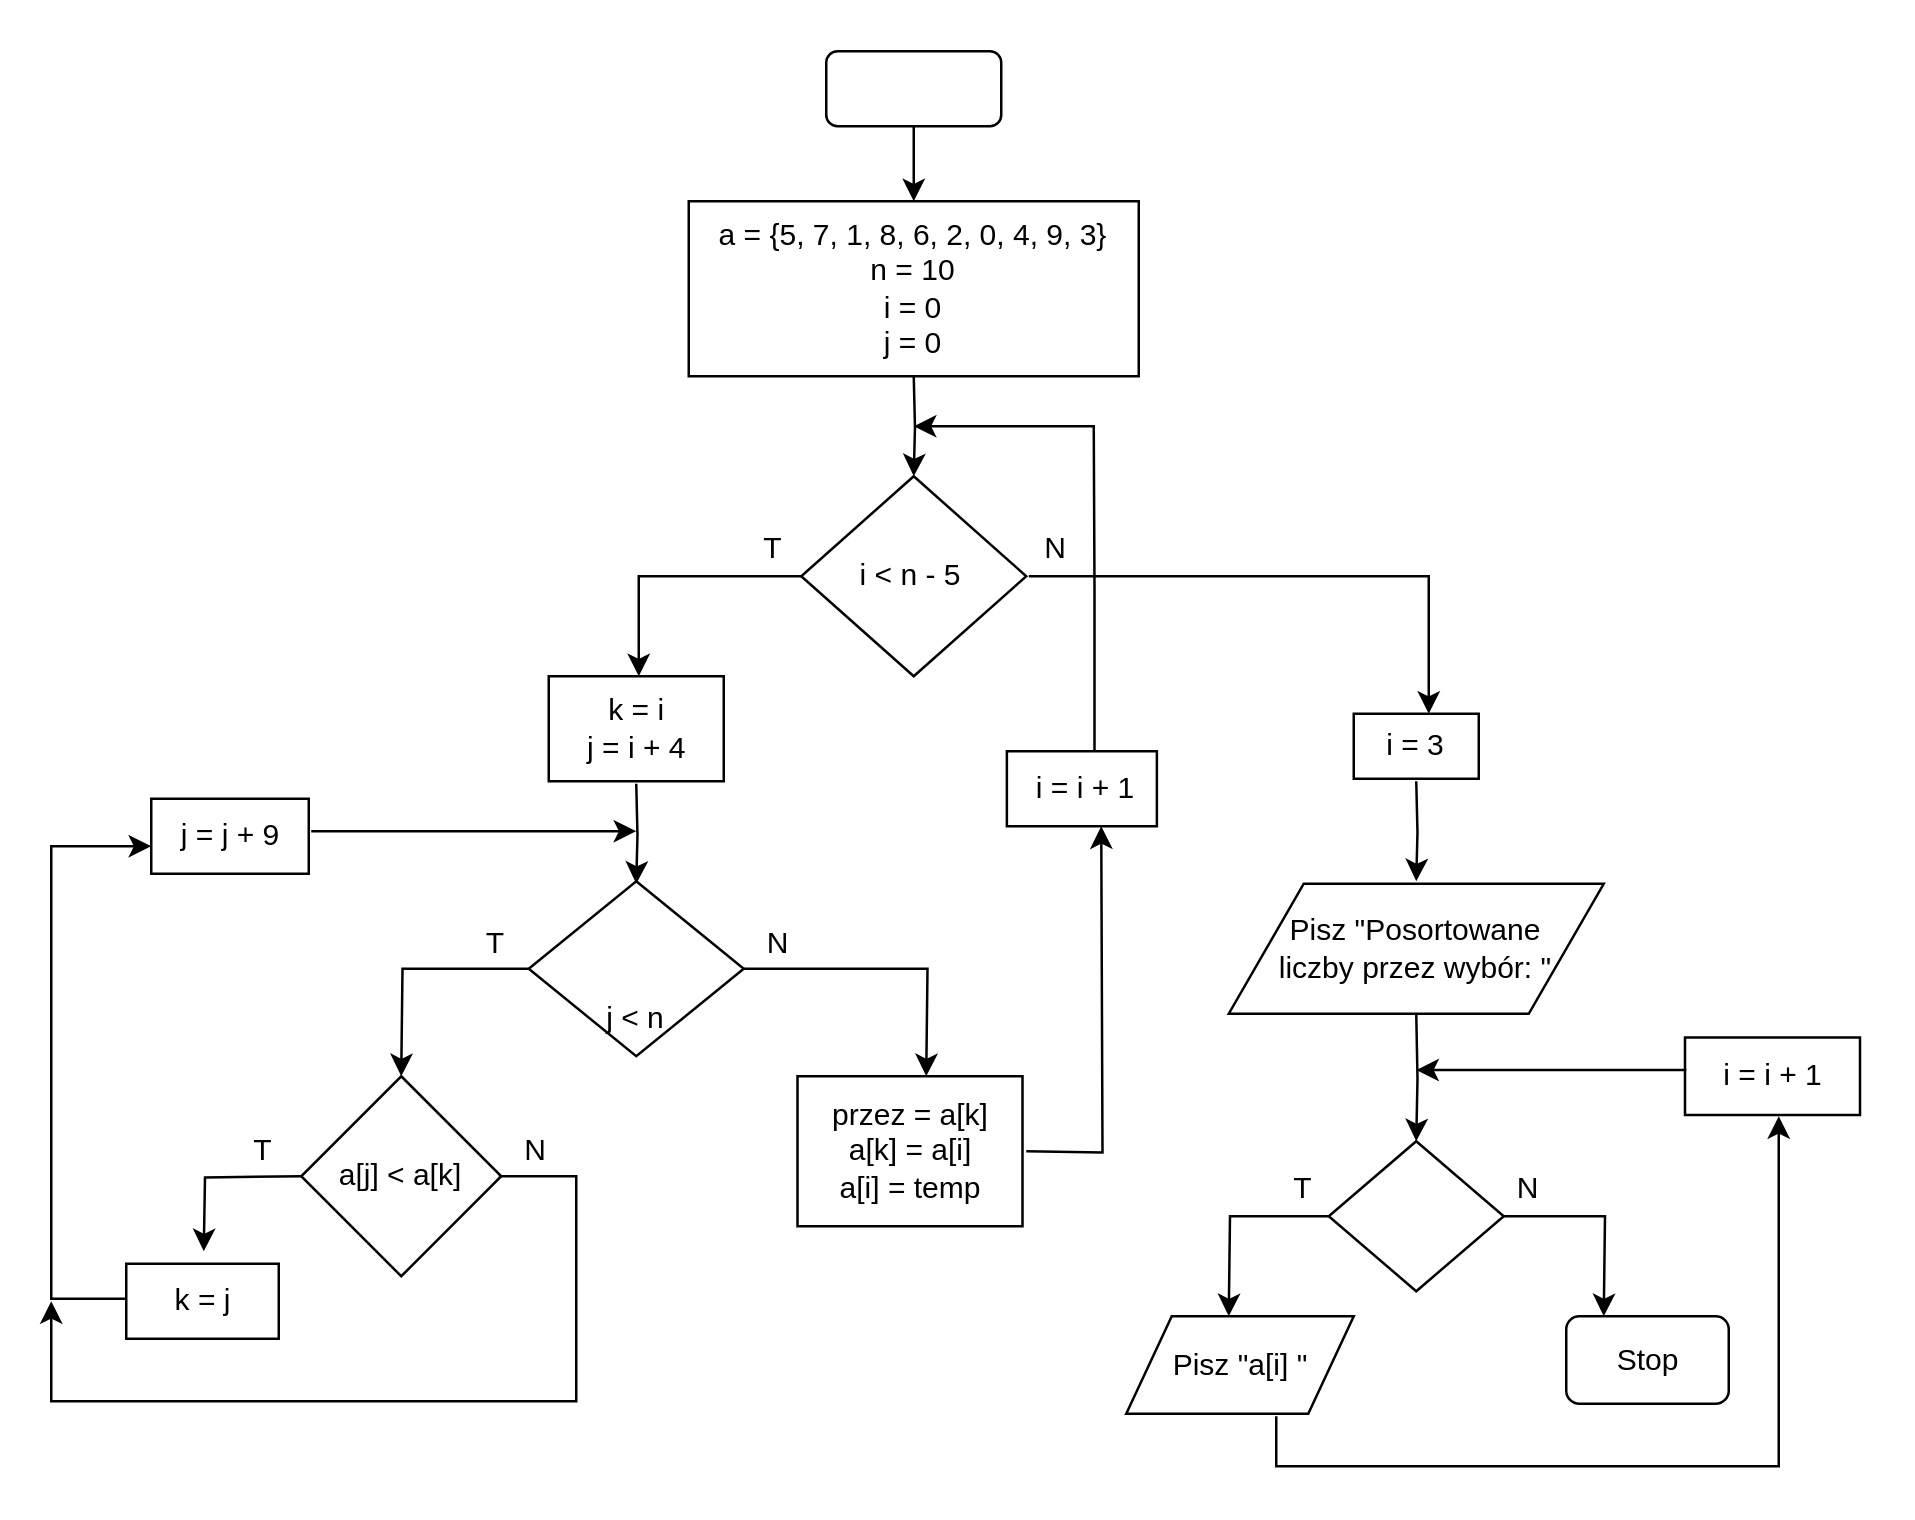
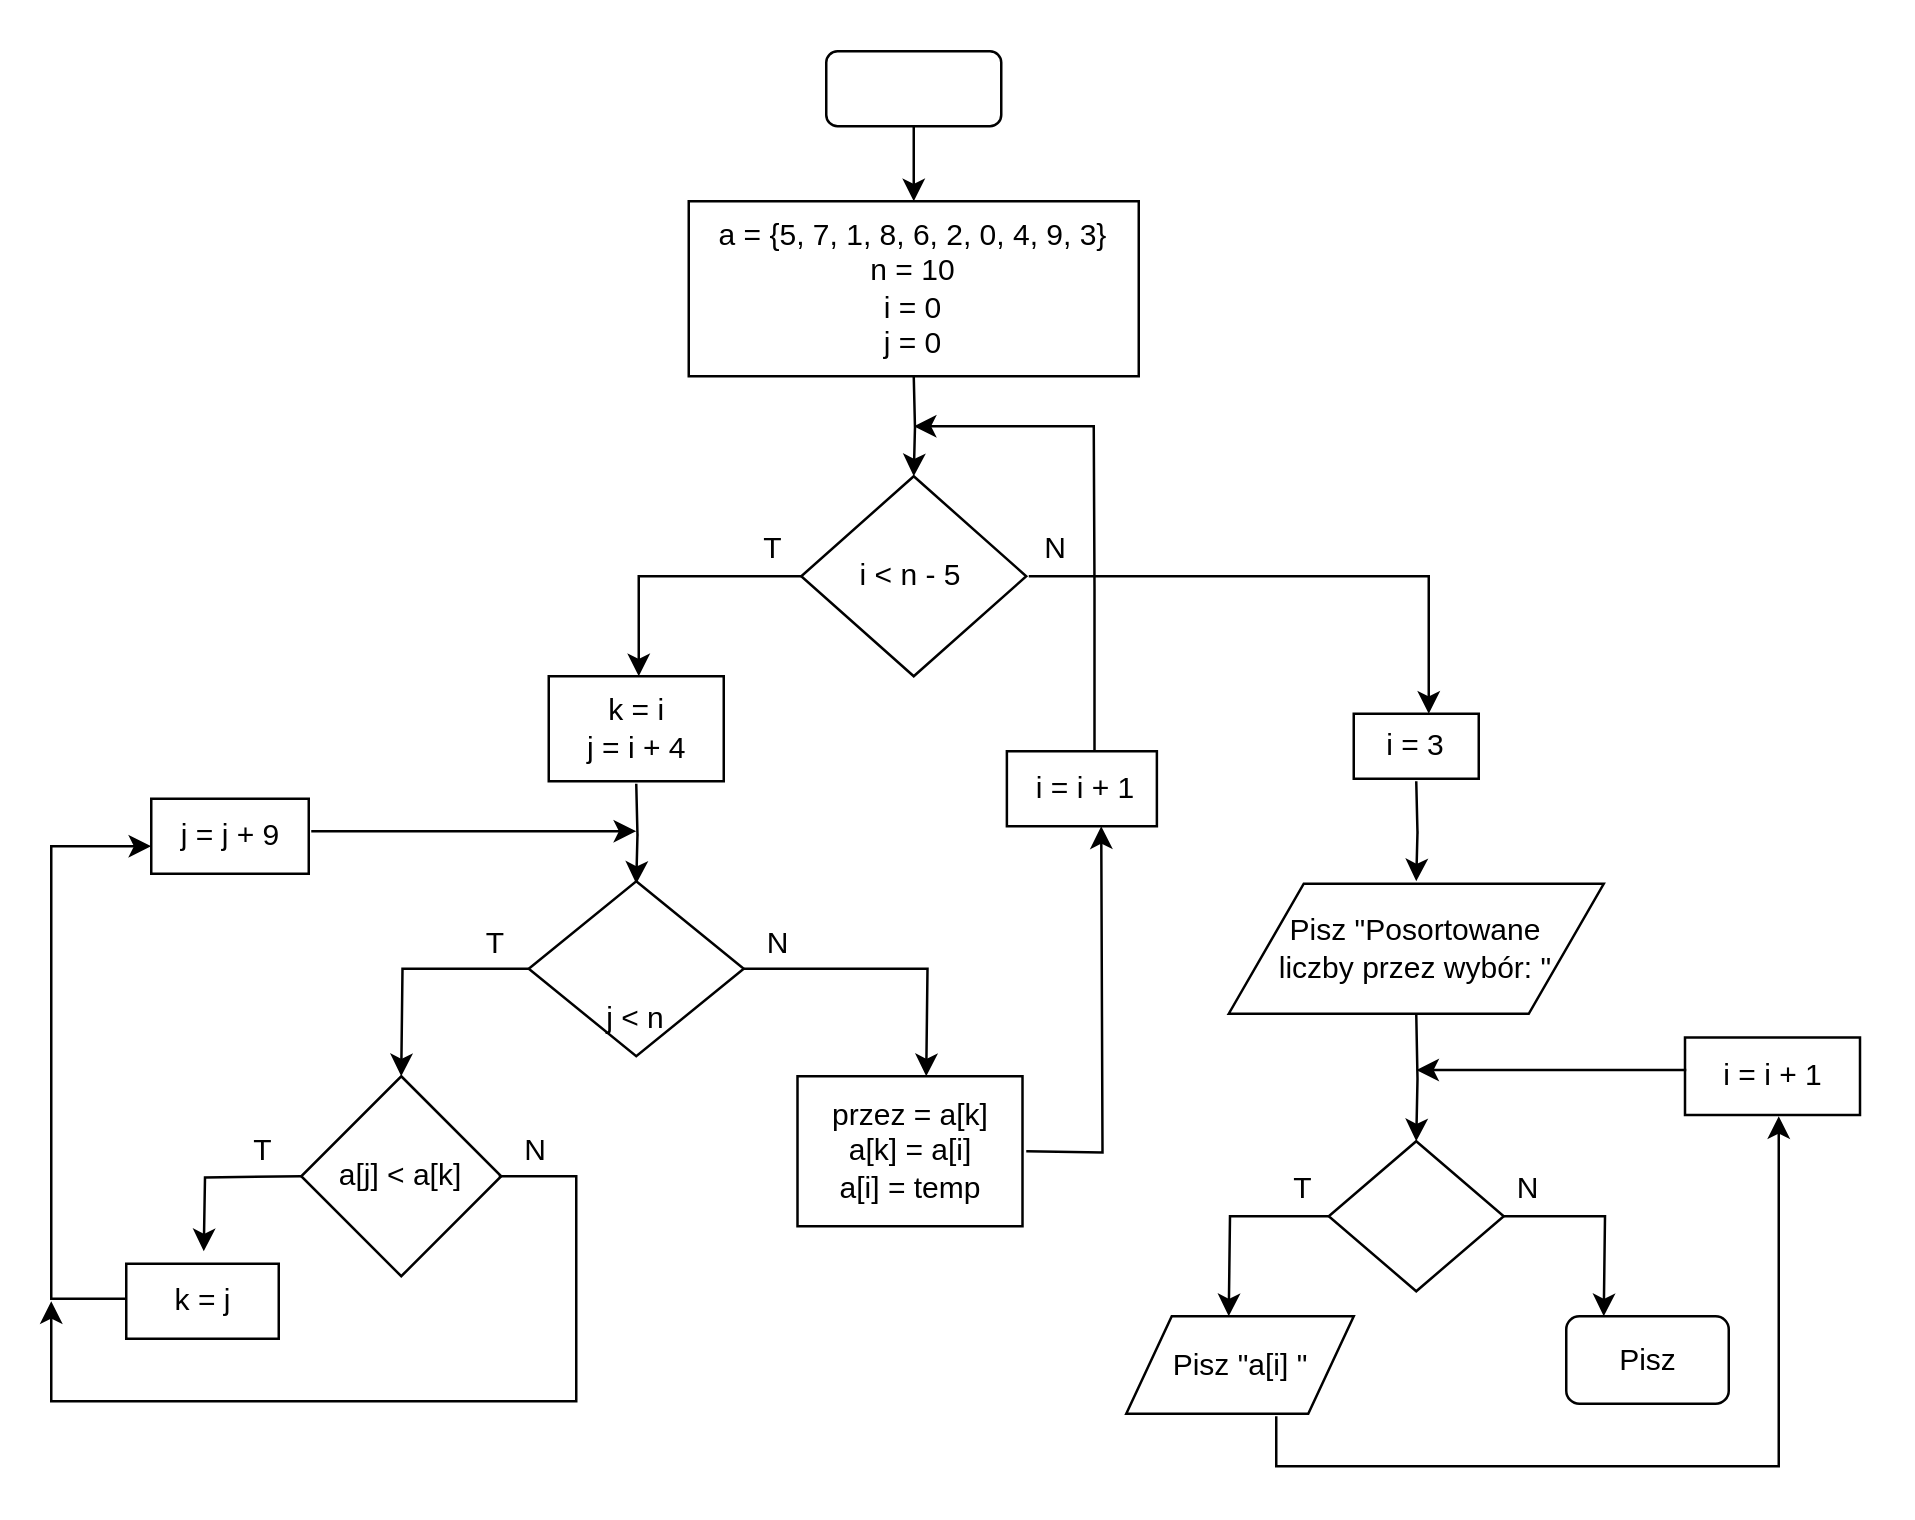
  <mxCell id="0" />
  <mxCell id="1" parent="0" />
  <mxCell id="2" value="" style="edgeStyle=orthogonalEdgeStyle;rounded=0;orthogonalLoop=1;jettySize=auto;html=1;" edge="1" parent="1" source="3"><mxGeometry relative="1" as="geometry"><mxPoint x="365" y="80" as="targetPoint" /></mxGeometry></mxCell>
  <mxCell id="3" value="" style="rounded=1;whiteSpace=wrap;html=1;" vertex="1" parent="1"><mxGeometry x="330" y="20" width="70" height="30" as="geometry" /></mxCell>
  <mxCell id="4" value="" style="rounded=0;whiteSpace=wrap;html=1;" vertex="1" parent="1"><mxGeometry x="275" y="80" width="180" height="70" as="geometry" /></mxCell>
  <mxCell id="5" value="" style="edgeStyle=orthogonalEdgeStyle;rounded=0;orthogonalLoop=1;jettySize=auto;html=1;exitX=0.5;exitY=1;exitDx=0;exitDy=0;" edge="1" parent="1"><mxGeometry relative="1" as="geometry"><mxPoint x="365" y="190" as="targetPoint" /><mxPoint x="365" y="150" as="sourcePoint" /></mxGeometry></mxCell>
  <mxCell id="6" value="a = {5, 7, 1, 8, 6, 2, 0, 4, 9, 3}&lt;br&gt;n = 10&lt;br&gt;i = 0&lt;br&gt;j = 0" style="text;html=1;strokeColor=none;fillColor=none;align=center;verticalAlign=middle;whiteSpace=wrap;rounded=0;" vertex="1" parent="1"><mxGeometry x="280" y="85" width="170" height="60" as="geometry" /></mxCell>
  <mxCell id="7" value="" style="edgeStyle=orthogonalEdgeStyle;rounded=0;orthogonalLoop=1;jettySize=auto;html=1;" edge="1" parent="1"><mxGeometry relative="1" as="geometry"><mxPoint x="255" y="270" as="targetPoint" /><mxPoint x="320.005" y="230" as="sourcePoint" /><Array as="points"><mxPoint x="255" y="230" /></Array></mxGeometry></mxCell>
  <mxCell id="8" value="" style="edgeStyle=orthogonalEdgeStyle;rounded=0;orthogonalLoop=1;jettySize=auto;html=1;" edge="1" parent="1"><mxGeometry relative="1" as="geometry"><mxPoint x="571" y="285" as="targetPoint" /><mxPoint x="411.005" y="230" as="sourcePoint" /><Array as="points"><mxPoint x="571" y="230" /><mxPoint x="571" y="285" /></Array></mxGeometry></mxCell>
  <mxCell id="9" value="" style="rhombus;whiteSpace=wrap;html=1;" vertex="1" parent="1"><mxGeometry x="320" y="190" width="90" height="80" as="geometry" /></mxCell>
  <mxCell id="10" value="i &amp;lt; n - 5" style="text;html=1;strokeColor=none;fillColor=none;align=center;verticalAlign=middle;whiteSpace=wrap;rounded=0;" vertex="1" parent="1"><mxGeometry x="330.5" y="215" width="66" height="30" as="geometry" /></mxCell>
  <mxCell id="11" value="T" style="text;html=1;strokeColor=none;fillColor=none;align=center;verticalAlign=middle;whiteSpace=wrap;rounded=0;" vertex="1" parent="1"><mxGeometry x="289" y="209" width="40" height="20" as="geometry" /></mxCell>
  <mxCell id="12" value="N" style="text;html=1;strokeColor=none;fillColor=none;align=center;verticalAlign=middle;whiteSpace=wrap;rounded=0;" vertex="1" parent="1"><mxGeometry x="402.25" y="209" width="40" height="20" as="geometry" /></mxCell>
  <mxCell id="13" value="" style="rounded=0;whiteSpace=wrap;html=1;" vertex="1" parent="1"><mxGeometry x="541" y="285" width="50" height="26" as="geometry" /></mxCell>
  <mxCell id="14" value="" style="edgeStyle=orthogonalEdgeStyle;rounded=0;orthogonalLoop=1;jettySize=auto;html=1;exitX=0.5;exitY=0.962;exitDx=0;exitDy=0;exitPerimeter=0;" edge="1" parent="1"><mxGeometry relative="1" as="geometry"><mxPoint x="566" y="312.012" as="sourcePoint" /><mxPoint x="566" y="352" as="targetPoint" /></mxGeometry></mxCell>
  <mxCell id="15" value="i = 3" style="text;html=1;strokeColor=none;fillColor=none;align=center;verticalAlign=middle;whiteSpace=wrap;rounded=0;" vertex="1" parent="1"><mxGeometry x="546" y="288" width="40" height="20" as="geometry" /></mxCell>
  <mxCell id="16" value="" style="rounded=0;whiteSpace=wrap;html=1;" vertex="1" parent="1"><mxGeometry x="219" y="270" width="70" height="42" as="geometry" /></mxCell>
  <mxCell id="17" value="" style="edgeStyle=orthogonalEdgeStyle;rounded=0;orthogonalLoop=1;jettySize=auto;html=1;" edge="1" parent="1"><mxGeometry relative="1" as="geometry"><mxPoint x="254" y="353" as="targetPoint" /><mxPoint x="254" y="313" as="sourcePoint" /></mxGeometry></mxCell>
  <mxCell id="18" value="k = i&lt;br&gt;j = i + 4" style="text;html=1;strokeColor=none;fillColor=none;align=center;verticalAlign=middle;whiteSpace=wrap;rounded=0;" vertex="1" parent="1"><mxGeometry x="226.5" y="276.5" width="55" height="29" as="geometry" /></mxCell>
  <mxCell id="19" value="" style="edgeStyle=orthogonalEdgeStyle;rounded=0;orthogonalLoop=1;jettySize=auto;html=1;" edge="1" parent="1" source="21"><mxGeometry relative="1" as="geometry"><mxPoint x="160" y="430" as="targetPoint" /></mxGeometry></mxCell>
  <mxCell id="20" value="" style="edgeStyle=orthogonalEdgeStyle;rounded=0;orthogonalLoop=1;jettySize=auto;html=1;" edge="1" parent="1" source="21"><mxGeometry relative="1" as="geometry"><mxPoint x="370" y="430" as="targetPoint" /></mxGeometry></mxCell>
  <mxCell id="21" value="" style="rhombus;whiteSpace=wrap;html=1;" vertex="1" parent="1"><mxGeometry x="211" y="352" width="86" height="70" as="geometry" /></mxCell>
  <mxCell id="22" value="j &amp;lt; n" style="text;html=1;strokeColor=none;fillColor=none;align=center;verticalAlign=middle;whiteSpace=wrap;rounded=0;" vertex="1" parent="1"><mxGeometry x="234" y="397" width="40" height="20" as="geometry" /></mxCell>
  <mxCell id="23" value="" style="rhombus;whiteSpace=wrap;html=1;" vertex="1" parent="1"><mxGeometry x="120" y="430" width="80" height="80" as="geometry" /></mxCell>
  <mxCell id="24" value="" style="edgeStyle=orthogonalEdgeStyle;rounded=0;orthogonalLoop=1;jettySize=auto;html=1;" edge="1" parent="1"><mxGeometry relative="1" as="geometry"><mxPoint x="81" y="500" as="targetPoint" /><mxPoint x="120" y="470" as="sourcePoint" /></mxGeometry></mxCell>
  <mxCell id="25" value="" style="edgeStyle=orthogonalEdgeStyle;rounded=0;orthogonalLoop=1;jettySize=auto;html=1;" edge="1" parent="1"><mxGeometry relative="1" as="geometry"><mxPoint x="20" y="520" as="targetPoint" /><mxPoint x="199" y="470" as="sourcePoint" /><Array as="points"><mxPoint x="230" y="470" /><mxPoint x="230" y="560" /><mxPoint x="20" y="560" /></Array></mxGeometry></mxCell>
  <mxCell id="26" value="a[j] &amp;lt; a[k]" style="text;html=1;strokeColor=none;fillColor=none;align=center;verticalAlign=middle;whiteSpace=wrap;rounded=0;" vertex="1" parent="1"><mxGeometry x="125" y="460" width="70" height="20" as="geometry" /></mxCell>
  <mxCell id="27" value="" style="rounded=0;whiteSpace=wrap;html=1;" vertex="1" parent="1"><mxGeometry x="50" y="505" width="61" height="30" as="geometry" /></mxCell>
  <mxCell id="28" value="" style="edgeStyle=orthogonalEdgeStyle;rounded=0;orthogonalLoop=1;jettySize=auto;html=1;" edge="1" parent="1"><mxGeometry relative="1" as="geometry"><mxPoint x="60" y="338" as="targetPoint" /><mxPoint x="50" y="519" as="sourcePoint" /><Array as="points"><mxPoint x="20" y="519" /><mxPoint x="20" y="338" /></Array></mxGeometry></mxCell>
  <mxCell id="29" value="k = j" style="text;html=1;strokeColor=none;fillColor=none;align=center;verticalAlign=middle;whiteSpace=wrap;rounded=0;" vertex="1" parent="1"><mxGeometry x="60.5" y="510" width="40" height="20" as="geometry" /></mxCell>
  <mxCell id="30" value="" style="rounded=0;whiteSpace=wrap;html=1;" vertex="1" parent="1"><mxGeometry x="318.5" y="430" width="90" height="60" as="geometry" /></mxCell>
  <mxCell id="31" value="" style="edgeStyle=orthogonalEdgeStyle;rounded=0;orthogonalLoop=1;jettySize=auto;html=1;" edge="1" parent="1"><mxGeometry relative="1" as="geometry"><mxPoint x="440" y="330" as="targetPoint" /><mxPoint x="410" y="460" as="sourcePoint" /></mxGeometry></mxCell>
  <mxCell id="32" value="przez = a[k]&lt;br&gt;a[k] = a[i]&lt;br&gt;a[i] = temp" style="text;html=1;strokeColor=none;fillColor=none;align=center;verticalAlign=middle;whiteSpace=wrap;rounded=0;" vertex="1" parent="1"><mxGeometry x="323.5" y="435" width="80" height="50" as="geometry" /></mxCell>
  <mxCell id="33" value="N" style="text;html=1;strokeColor=none;fillColor=none;align=center;verticalAlign=middle;whiteSpace=wrap;rounded=0;" vertex="1" parent="1"><mxGeometry x="290.5" y="367" width="40" height="20" as="geometry" /></mxCell>
  <mxCell id="34" value="T" style="text;html=1;strokeColor=none;fillColor=none;align=center;verticalAlign=middle;whiteSpace=wrap;rounded=0;" vertex="1" parent="1"><mxGeometry x="178" y="367" width="40" height="20" as="geometry" /></mxCell>
  <mxCell id="35" value="T" style="text;html=1;strokeColor=none;fillColor=none;align=center;verticalAlign=middle;whiteSpace=wrap;rounded=0;" vertex="1" parent="1"><mxGeometry x="85" y="450" width="40" height="20" as="geometry" /></mxCell>
  <mxCell id="36" value="N" style="text;html=1;strokeColor=none;fillColor=none;align=center;verticalAlign=middle;whiteSpace=wrap;rounded=0;" vertex="1" parent="1"><mxGeometry x="194" y="450" width="40" height="20" as="geometry" /></mxCell>
  <mxCell id="37" value="" style="rounded=0;whiteSpace=wrap;html=1;" vertex="1" parent="1"><mxGeometry x="60" y="319" width="63" height="30" as="geometry" /></mxCell>
  <mxCell id="38" value="" style="edgeStyle=orthogonalEdgeStyle;rounded=0;orthogonalLoop=1;jettySize=auto;html=1;" edge="1" parent="1"><mxGeometry relative="1" as="geometry"><mxPoint x="254" y="332" as="targetPoint" /><mxPoint x="124" y="332" as="sourcePoint" /></mxGeometry></mxCell>
  <mxCell id="39" value="j = j + 9" style="text;html=1;strokeColor=none;fillColor=none;align=center;verticalAlign=middle;whiteSpace=wrap;rounded=0;" vertex="1" parent="1"><mxGeometry x="65.5" y="324" width="52" height="20" as="geometry" /></mxCell>
  <mxCell id="40" value="" style="edgeStyle=orthogonalEdgeStyle;rounded=0;orthogonalLoop=1;jettySize=auto;html=1;" edge="1" parent="1"><mxGeometry relative="1" as="geometry"><mxPoint x="437.3" y="300" as="sourcePoint" /><mxPoint x="365" y="170" as="targetPoint" /><Array as="points"><mxPoint x="437" y="235" /><mxPoint x="437" y="235" /></Array></mxGeometry></mxCell>
  <mxCell id="41" value="" style="rounded=0;whiteSpace=wrap;html=1;" vertex="1" parent="1"><mxGeometry x="402.25" y="300" width="60" height="30" as="geometry" /></mxCell>
  <mxCell id="42" value="i = i + 1" style="text;html=1;strokeColor=none;fillColor=none;align=center;verticalAlign=middle;whiteSpace=wrap;rounded=0;" vertex="1" parent="1"><mxGeometry x="408.5" y="305" width="50" height="20" as="geometry" /></mxCell>
  <mxCell id="43" value="" style="edgeStyle=orthogonalEdgeStyle;rounded=0;orthogonalLoop=1;jettySize=auto;html=1;" edge="1" parent="1" source="45"><mxGeometry relative="1" as="geometry"><mxPoint x="491" y="526" as="targetPoint" /></mxGeometry></mxCell>
  <mxCell id="44" value="" style="edgeStyle=orthogonalEdgeStyle;rounded=0;orthogonalLoop=1;jettySize=auto;html=1;" edge="1" parent="1" source="45"><mxGeometry relative="1" as="geometry"><mxPoint x="641" y="526" as="targetPoint" /></mxGeometry></mxCell>
  <mxCell id="45" value="" style="rhombus;whiteSpace=wrap;html=1;" vertex="1" parent="1"><mxGeometry x="531" y="456" width="70" height="60" as="geometry" /></mxCell>
  <mxCell id="46" value="T" style="text;html=1;strokeColor=none;fillColor=none;align=center;verticalAlign=middle;whiteSpace=wrap;rounded=0;" vertex="1" parent="1"><mxGeometry x="501" y="465" width="40" height="20" as="geometry" /></mxCell>
  <mxCell id="47" value="N" style="text;html=1;strokeColor=none;fillColor=none;align=center;verticalAlign=middle;whiteSpace=wrap;rounded=0;" vertex="1" parent="1"><mxGeometry x="591" y="465" width="40" height="20" as="geometry" /></mxCell>
  <mxCell id="48" value="" style="rounded=1;whiteSpace=wrap;html=1;" vertex="1" parent="1"><mxGeometry x="626" y="526" width="65" height="35" as="geometry" /></mxCell>
- <mxCell id="49" value="Stop" style="text;html=1;strokeColor=none;fillColor=none;align=center;verticalAlign=middle;whiteSpace=wrap;rounded=0;" vertex="1" parent="1"><mxGeometry x="638.5" y="533.5" width="40" height="20" as="geometry" /></mxCell>
+ <mxCell id="49" value="Pisz" style="text;html=1;strokeColor=none;fillColor=none;align=center;verticalAlign=middle;whiteSpace=wrap;rounded=0;" vertex="1" parent="1"><mxGeometry x="638.5" y="533.5" width="40" height="20" as="geometry" /></mxCell>
  <mxCell id="50" value="" style="edgeStyle=orthogonalEdgeStyle;rounded=0;orthogonalLoop=1;jettySize=auto;html=1;" edge="1" parent="1"><mxGeometry relative="1" as="geometry"><mxPoint x="711" y="446" as="targetPoint" /><mxPoint x="510" y="566" as="sourcePoint" /><Array as="points"><mxPoint x="510" y="586" /><mxPoint x="711" y="586" /><mxPoint x="711" y="447" /></Array></mxGeometry></mxCell>
  <mxCell id="51" value="" style="shape=parallelogram;perimeter=parallelogramPerimeter;whiteSpace=wrap;html=1;" vertex="1" parent="1"><mxGeometry x="450" y="526" width="91" height="39" as="geometry" /></mxCell>
  <mxCell id="52" value="" style="rounded=0;whiteSpace=wrap;html=1;" vertex="1" parent="1"><mxGeometry x="673.5" y="414.5" width="70" height="31" as="geometry" /></mxCell>
  <mxCell id="53" value="" style="edgeStyle=orthogonalEdgeStyle;rounded=0;orthogonalLoop=1;jettySize=auto;html=1;" edge="1" parent="1"><mxGeometry relative="1" as="geometry"><mxPoint x="566" y="427.5" as="targetPoint" /><mxPoint x="674" y="427.5" as="sourcePoint" /></mxGeometry></mxCell>
  <mxCell id="54" value="i = i + 1" style="text;html=1;strokeColor=none;fillColor=none;align=center;verticalAlign=middle;whiteSpace=wrap;rounded=0;" vertex="1" parent="1"><mxGeometry x="683.5" y="420" width="50" height="20" as="geometry" /></mxCell>
  <mxCell id="55" value="Pisz &quot;a[i] &quot;" style="text;html=1;strokeColor=none;fillColor=none;align=center;verticalAlign=middle;whiteSpace=wrap;rounded=0;" vertex="1" parent="1"><mxGeometry x="461" y="533" width="70" height="25" as="geometry" /></mxCell>
  <mxCell id="56" value="" style="shape=parallelogram;perimeter=parallelogramPerimeter;whiteSpace=wrap;html=1;" vertex="1" parent="1"><mxGeometry x="491" y="353" width="150" height="52" as="geometry" /></mxCell>
  <mxCell id="57" value="" style="edgeStyle=orthogonalEdgeStyle;rounded=0;orthogonalLoop=1;jettySize=auto;html=1;" edge="1" parent="1" target="45"><mxGeometry relative="1" as="geometry"><mxPoint x="566" y="405" as="sourcePoint" /></mxGeometry></mxCell>
  <mxCell id="58" value="Pisz &quot;Posortowane liczby przez wybór: &quot;" style="text;html=1;strokeColor=none;fillColor=none;align=center;verticalAlign=middle;whiteSpace=wrap;rounded=0;" vertex="1" parent="1"><mxGeometry x="508" y="364" width="116" height="30" as="geometry" /></mxCell>
